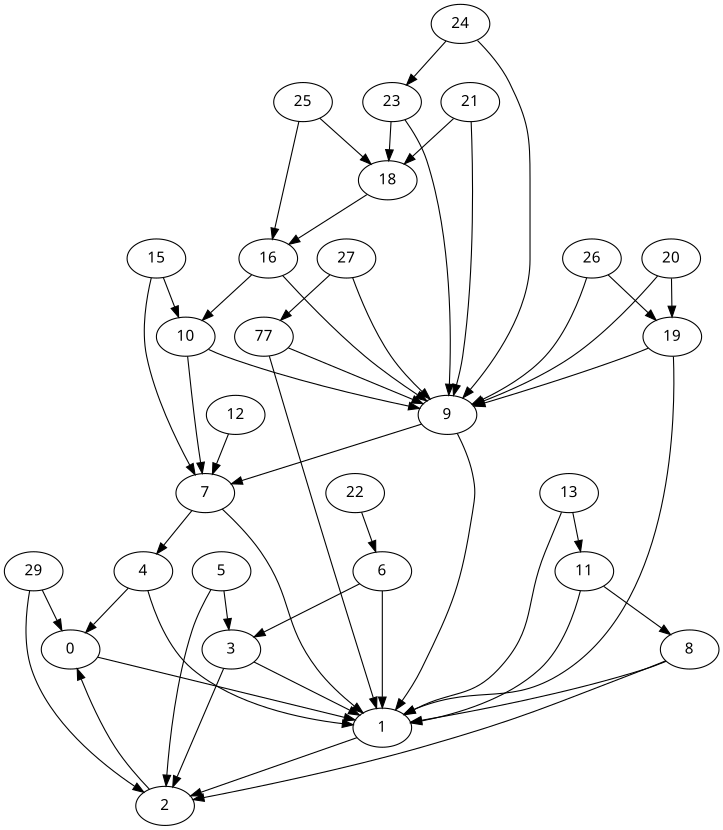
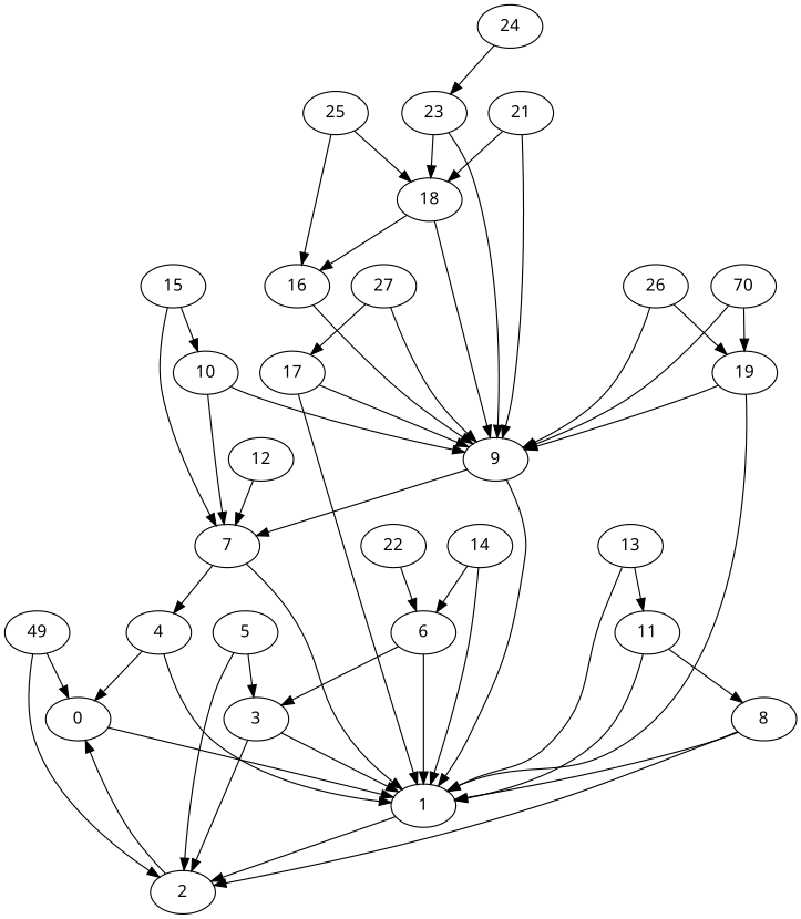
  digraph {
    fontname="Noto Sans"
    node [fontname="Noto Sans"]
    edge [fontname="Noto Sans"]
    n1 [label=0]
    n2 [label=1]
    n3 [label=2]
    n4 [label=3]
    n5 [label=4]
    n6 [label=5]
    n7 [label=6]
    n8 [label=7]
    n9 [label=8]
    n10 [label=9]
    n11 [label=10]
    n12 [label=11]
    n13 [label=12]
    n14 [label=13]
+   n15 [label=14]
    n16 [label=15]
    n17 [label=16]
-   n18 [label=77]
+   n18 [label=17]
    n19 [label=18]
    n20 [label=19]
-   n21 [label=20]
+   n21 [label=70]
    n22 [label=21]
    n23 [label=22]
    n24 [label=23]
    n25 [label=24]
    n26 [label=25]
    n27 [label=26]
    n28 [label=27]
-   n29 [label=29]
+   n29 [label=49]
    n1 -> n2
    n2 -> n3
    n3 -> n1
    n4 -> n2
    n4 -> n3
    n5 -> n1
    n5 -> n2
    n6 -> n3
    n6 -> n4
    n7 -> n2
    n7 -> n4
    n8 -> n2
    n8 -> n5
    n9 -> n2
    n9 -> n3
    n10 -> n2
    n10 -> n8
    n11 -> n8
    n11 -> n10
    n12 -> n2
    n12 -> n9
    n13 -> n8
    n14 -> n2
    n14 -> n12
+   n15 -> n2
+   n15 -> n7
    n16 -> n8
    n16 -> n11
    n17 -> n10
-   n17 -> n11
    n18 -> n2
    n18 -> n10
-   n25 -> n10
+   n19 -> n10
    n19 -> n17
    n20 -> n2
    n20 -> n10
    n21 -> n10
    n21 -> n20
    n22 -> n10
    n22 -> n19
    n23 -> n7
    n24 -> n10
    n24 -> n19
    n25 -> n24
    n26 -> n17
    n26 -> n19
    n27 -> n10
    n27 -> n20
    n28 -> n10
    n28 -> n18
    n29 -> n1
    n29 -> n3
  }
